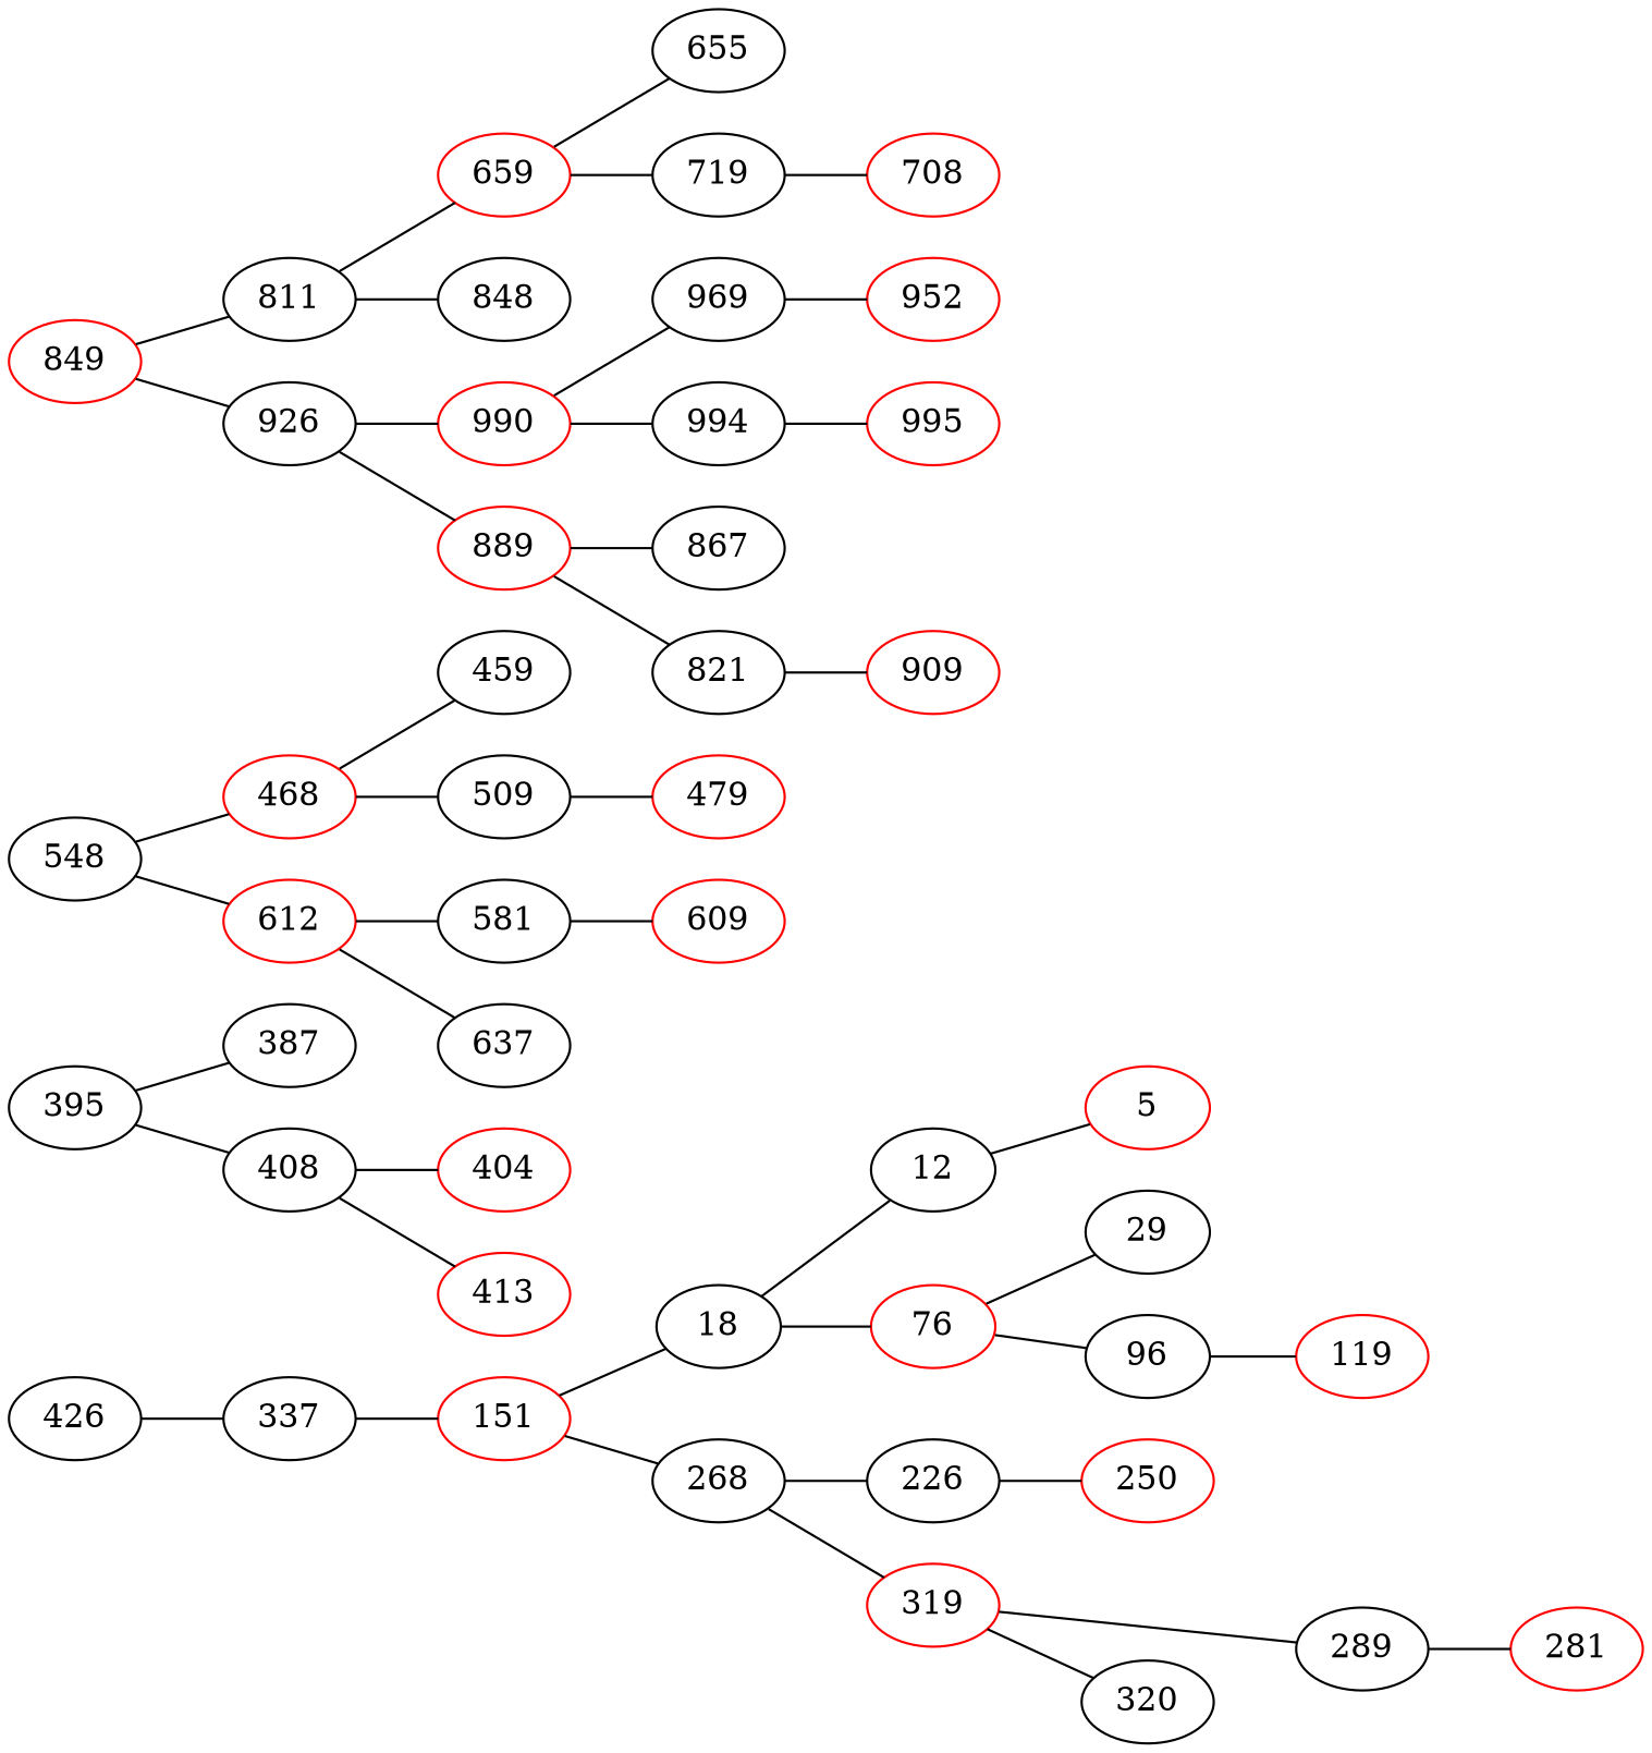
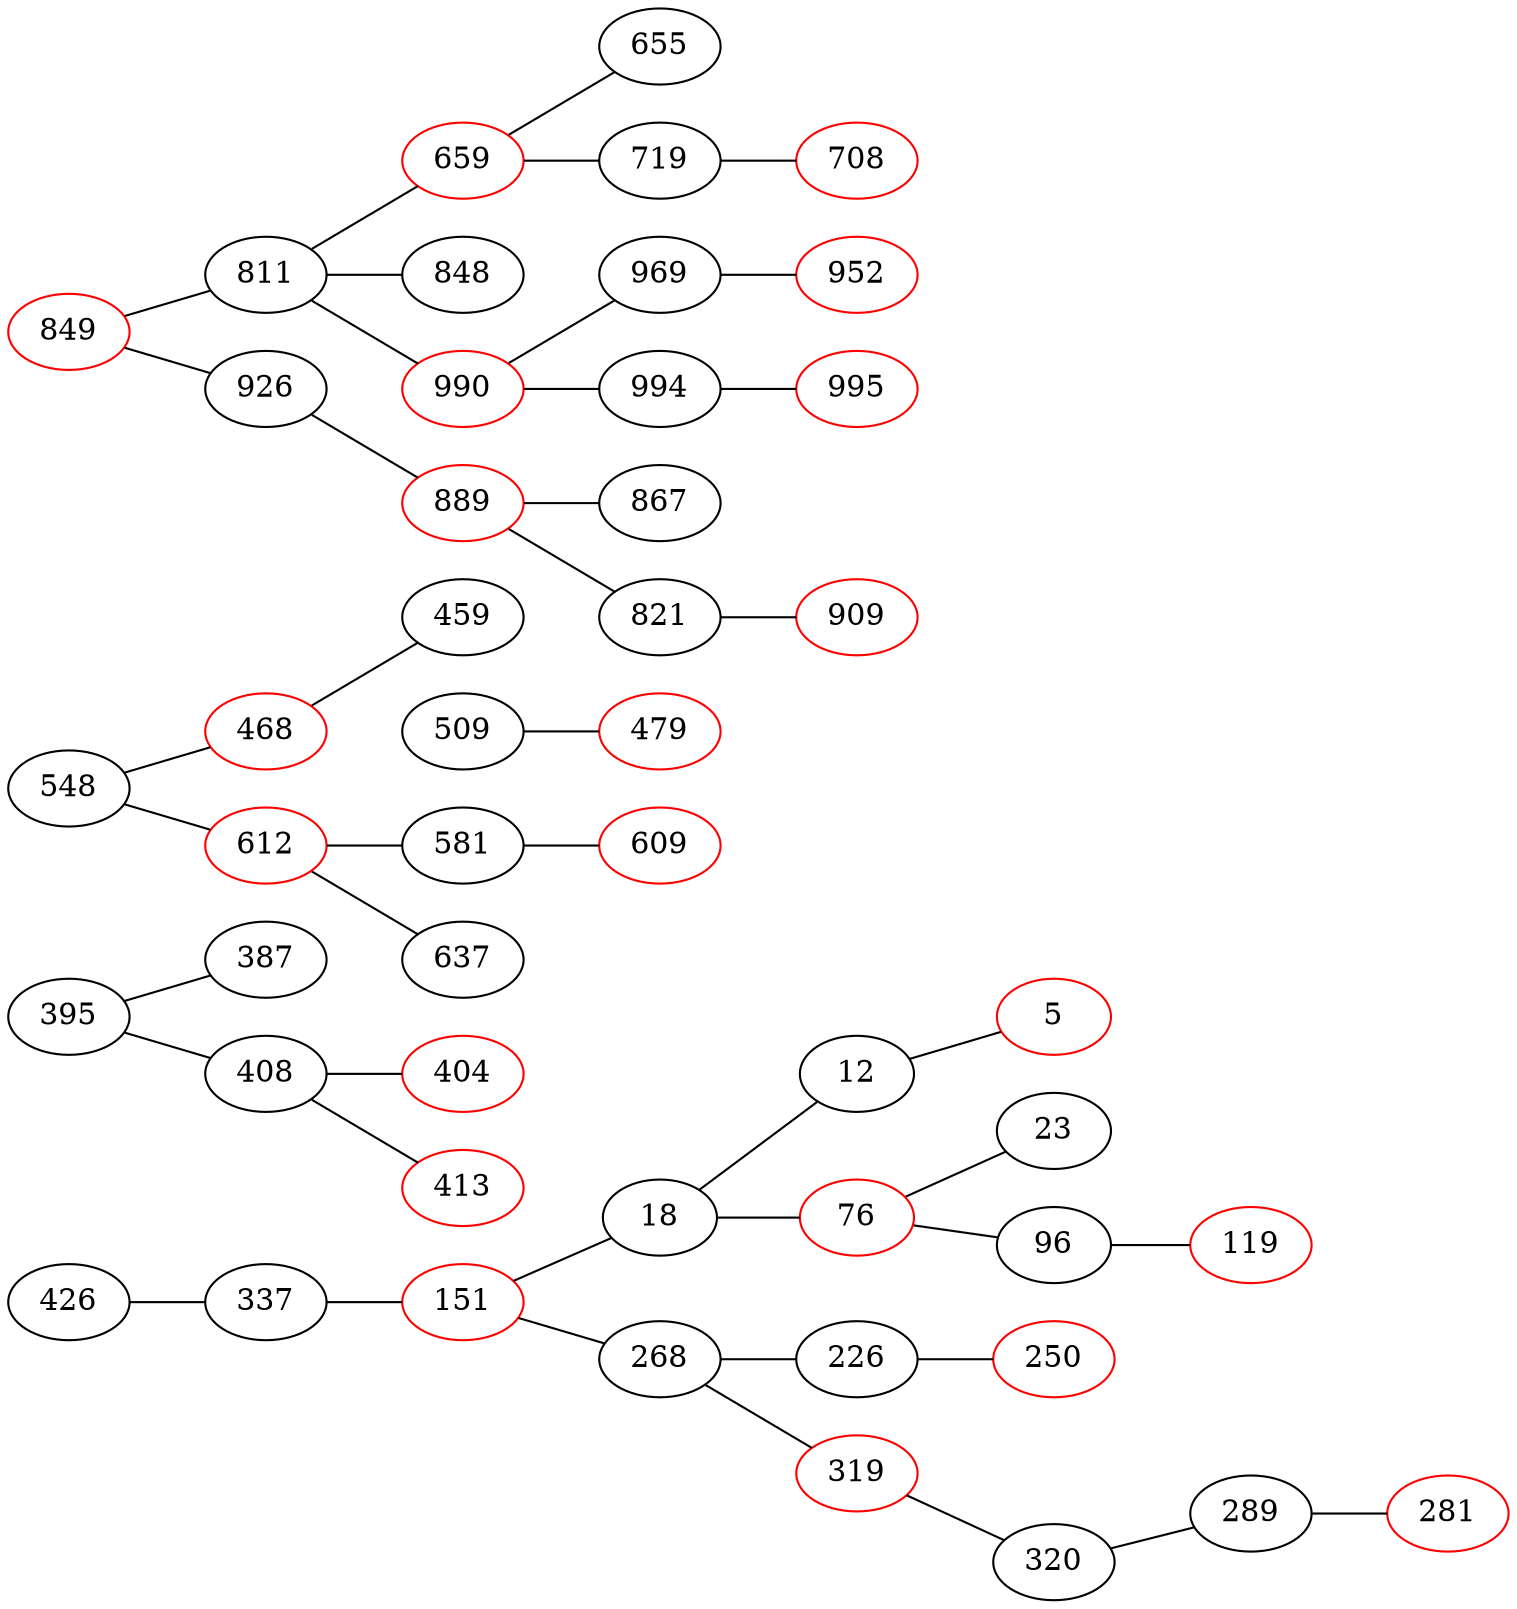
  graph {
    rankdir=LR
    node [color=black]
    426
    337
    151 [color=red]
    18
    268
    395
    387
    408
    12
    76 [color=red]
    226
    319 [color=red]
    5 [color=red]
-   23 [label=29]
+   23
    96
    119 [color=red]
    250 [color=red]
    289
    320
    281 [color=red]
    404 [color=red]
    413 [color=red]
    468 [color=red]
    548
    612 [color=red]
    849 [color=red]
    811
    926
    459
    509
    581
    637
    479 [color=red]
    609 [color=red]
    659 [color=red]
    848
    889 [color=red]
    990 [color=red]
    655
    719
    708 [color=red]
    867
    n43 [label=821]
    969
    994
    909 [color=red]
    952 [color=red]
    995 [color=red]
    426 -- 337
    337 -- 151
    151 -- 18
    151 -- 268
    18 -- 12
    18 -- 76
    268 -- 226
    268 -- 319
    395 -- 387
    395 -- 408
    408 -- 404
    408 -- 413
    12 -- 5
    76 -- 23
    76 -- 96
    226 -- 250
-   319 -- 289
+   320 -- 289
    319 -- 320
    96 -- 119
    289 -- 281
    468 -- 459
-   468 -- 509
    548 -- 468
    548 -- 612
    612 -- 581
    612 -- 637
    849 -- 811
    849 -- 926
    811 -- 659
    811 -- 848
    926 -- 889
-   926 -- 990
+   811 -- 990
    509 -- 479
    581 -- 609
    659 -- 655
    659 -- 719
    889 -- 867
    889 -- n43
    990 -- 969
    990 -- 994
    719 -- 708
    n43 -- 909
    969 -- 952
    994 -- 995
  }
